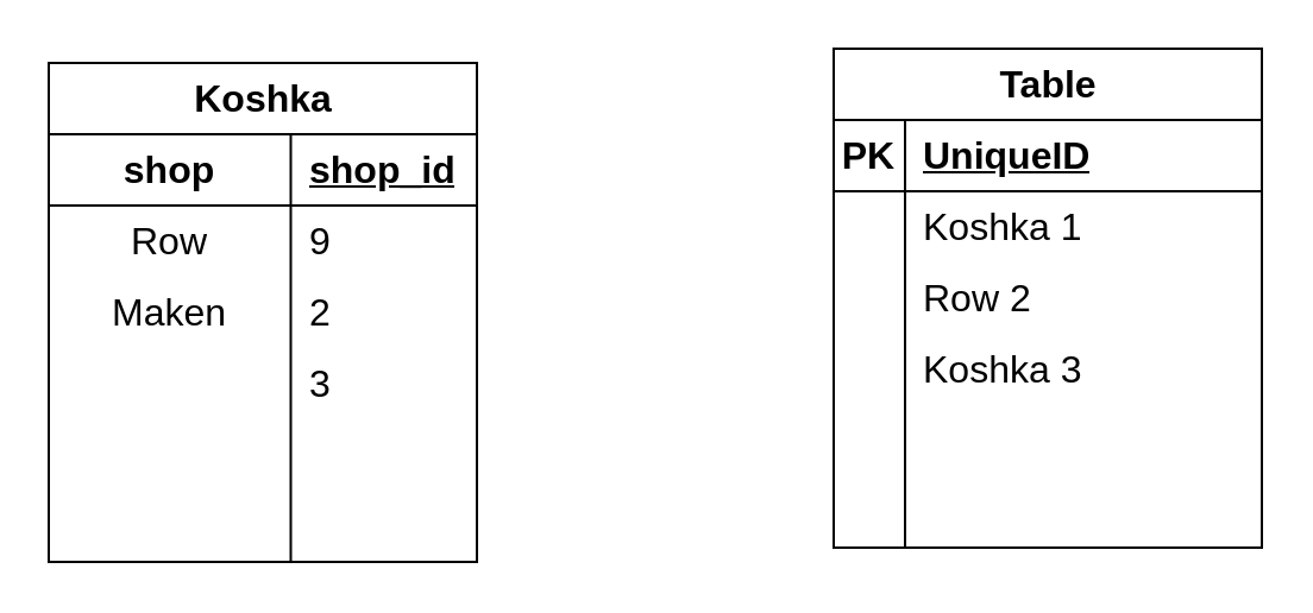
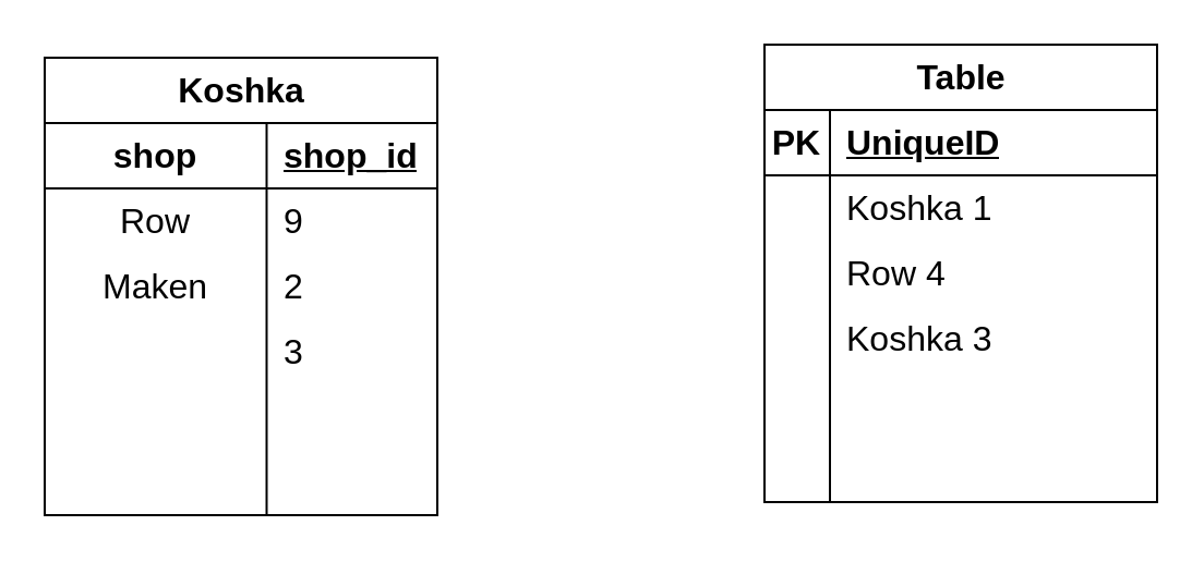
  <mxCell id="0" />
  <mxCell id="1" parent="0" />
  <mxCell id="2" value="Koshka" style="shape=table;startSize=30;container=1;collapsible=1;childLayout=tableLayout;fixedRows=1;rowLines=0;fontStyle=1;align=center;resizeLast=1;html=1;fontSize=16;" vertex="1" parent="1"><mxGeometry x="20" y="26" width="180" height="210" as="geometry" /></mxCell>
  <mxCell id="3" value="" style="shape=tableRow;horizontal=0;startSize=0;swimlaneHead=0;swimlaneBody=0;fillColor=none;collapsible=0;dropTarget=0;points=[[0,0.5],[1,0.5]];portConstraint=eastwest;top=0;left=0;right=0;bottom=1;fontSize=16;" vertex="1" parent="2"><mxGeometry y="30" width="180" height="30" as="geometry" /></mxCell>
  <mxCell id="4" value="shop" style="shape=partialRectangle;connectable=0;fillColor=none;top=0;left=0;bottom=0;right=0;fontStyle=1;overflow=hidden;whiteSpace=wrap;html=1;fontSize=16;" vertex="1" parent="3"><mxGeometry width="101.75" height="30" as="geometry"><mxRectangle width="101.75" height="30" as="alternateBounds" /></mxGeometry></mxCell>
  <mxCell id="5" value="shop_id" style="shape=partialRectangle;connectable=0;fillColor=none;top=0;left=0;bottom=0;right=0;align=left;spacingLeft=6;fontStyle=5;overflow=hidden;whiteSpace=wrap;html=1;fontSize=16;" vertex="1" parent="3"><mxGeometry x="101.75" width="78.25" height="30" as="geometry"><mxRectangle width="78.25" height="30" as="alternateBounds" /></mxGeometry></mxCell>
  <mxCell id="6" value="" style="shape=tableRow;horizontal=0;startSize=0;swimlaneHead=0;swimlaneBody=0;fillColor=none;collapsible=0;dropTarget=0;points=[[0,0.5],[1,0.5]];portConstraint=eastwest;top=0;left=0;right=0;bottom=0;fontSize=16;" vertex="1" parent="2"><mxGeometry y="60" width="180" height="30" as="geometry" /></mxCell>
  <mxCell id="7" value="Row" style="shape=partialRectangle;connectable=0;fillColor=none;top=0;left=0;bottom=0;right=0;editable=1;overflow=hidden;whiteSpace=wrap;html=1;fontSize=16;" vertex="1" parent="6"><mxGeometry width="101.75" height="30" as="geometry"><mxRectangle width="101.75" height="30" as="alternateBounds" /></mxGeometry></mxCell>
  <mxCell id="8" value="9" style="shape=partialRectangle;connectable=0;fillColor=none;top=0;left=0;bottom=0;right=0;align=left;spacingLeft=6;overflow=hidden;whiteSpace=wrap;html=1;fontSize=16;" vertex="1" parent="6"><mxGeometry x="101.75" width="78.25" height="30" as="geometry"><mxRectangle width="78.25" height="30" as="alternateBounds" /></mxGeometry></mxCell>
  <mxCell id="9" value="" style="shape=tableRow;horizontal=0;startSize=0;swimlaneHead=0;swimlaneBody=0;fillColor=none;collapsible=0;dropTarget=0;points=[[0,0.5],[1,0.5]];portConstraint=eastwest;top=0;left=0;right=0;bottom=0;fontSize=16;" vertex="1" parent="2"><mxGeometry y="90" width="180" height="30" as="geometry" /></mxCell>
  <mxCell id="10" value="&lt;div&gt;Maken&lt;/div&gt;" style="shape=partialRectangle;connectable=0;fillColor=none;top=0;left=0;bottom=0;right=0;editable=1;overflow=hidden;whiteSpace=wrap;html=1;fontSize=16;" vertex="1" parent="9"><mxGeometry width="101.75" height="30" as="geometry"><mxRectangle width="101.75" height="30" as="alternateBounds" /></mxGeometry></mxCell>
  <mxCell id="11" value="2" style="shape=partialRectangle;connectable=0;fillColor=none;top=0;left=0;bottom=0;right=0;align=left;spacingLeft=6;overflow=hidden;whiteSpace=wrap;html=1;fontSize=16;" vertex="1" parent="9"><mxGeometry x="101.75" width="78.25" height="30" as="geometry"><mxRectangle width="78.25" height="30" as="alternateBounds" /></mxGeometry></mxCell>
  <mxCell id="12" value="" style="shape=tableRow;horizontal=0;startSize=0;swimlaneHead=0;swimlaneBody=0;fillColor=none;collapsible=0;dropTarget=0;points=[[0,0.5],[1,0.5]];portConstraint=eastwest;top=0;left=0;right=0;bottom=0;fontSize=16;" vertex="1" parent="2"><mxGeometry y="120" width="180" height="30" as="geometry" /></mxCell>
  <mxCell id="13" value="" style="shape=partialRectangle;connectable=0;fillColor=none;top=0;left=0;bottom=0;right=0;editable=1;overflow=hidden;whiteSpace=wrap;html=1;fontSize=16;" vertex="1" parent="12"><mxGeometry width="101.75" height="30" as="geometry"><mxRectangle width="101.75" height="30" as="alternateBounds" /></mxGeometry></mxCell>
  <mxCell id="14" value="3" style="shape=partialRectangle;connectable=0;fillColor=none;top=0;left=0;bottom=0;right=0;align=left;spacingLeft=6;overflow=hidden;whiteSpace=wrap;html=1;fontSize=16;" vertex="1" parent="12"><mxGeometry x="101.75" width="78.25" height="30" as="geometry"><mxRectangle width="78.25" height="30" as="alternateBounds" /></mxGeometry></mxCell>
  <mxCell id="15" style="shape=tableRow;horizontal=0;startSize=0;swimlaneHead=0;swimlaneBody=0;fillColor=none;collapsible=0;dropTarget=0;points=[[0,0.5],[1,0.5]];portConstraint=eastwest;top=0;left=0;right=0;bottom=0;fontSize=16;" vertex="1" parent="2"><mxGeometry y="150" width="180" height="30" as="geometry" /></mxCell>
  <mxCell id="16" style="shape=partialRectangle;connectable=0;fillColor=none;top=0;left=0;bottom=0;right=0;editable=1;overflow=hidden;whiteSpace=wrap;html=1;fontSize=16;" vertex="1" parent="15"><mxGeometry width="101.75" height="30" as="geometry"><mxRectangle width="101.75" height="30" as="alternateBounds" /></mxGeometry></mxCell>
  <mxCell id="17" style="shape=partialRectangle;connectable=0;fillColor=none;top=0;left=0;bottom=0;right=0;align=left;spacingLeft=6;overflow=hidden;whiteSpace=wrap;html=1;fontSize=16;" vertex="1" parent="15"><mxGeometry x="101.75" width="78.25" height="30" as="geometry"><mxRectangle width="78.25" height="30" as="alternateBounds" /></mxGeometry></mxCell>
  <mxCell id="18" style="shape=tableRow;horizontal=0;startSize=0;swimlaneHead=0;swimlaneBody=0;fillColor=none;collapsible=0;dropTarget=0;points=[[0,0.5],[1,0.5]];portConstraint=eastwest;top=0;left=0;right=0;bottom=0;fontSize=16;" vertex="1" parent="2"><mxGeometry y="180" width="180" height="30" as="geometry" /></mxCell>
  <mxCell id="19" style="shape=partialRectangle;connectable=0;fillColor=none;top=0;left=0;bottom=0;right=0;editable=1;overflow=hidden;whiteSpace=wrap;html=1;fontSize=16;" vertex="1" parent="18"><mxGeometry width="101.75" height="30" as="geometry"><mxRectangle width="101.75" height="30" as="alternateBounds" /></mxGeometry></mxCell>
  <mxCell id="20" style="shape=partialRectangle;connectable=0;fillColor=none;top=0;left=0;bottom=0;right=0;align=left;spacingLeft=6;overflow=hidden;whiteSpace=wrap;html=1;fontSize=16;" vertex="1" parent="18"><mxGeometry x="101.75" width="78.25" height="30" as="geometry"><mxRectangle width="78.25" height="30" as="alternateBounds" /></mxGeometry></mxCell>
  <mxCell id="21" value="Table" style="shape=table;startSize=30;container=1;collapsible=1;childLayout=tableLayout;fixedRows=1;rowLines=0;fontStyle=1;align=center;resizeLast=1;html=1;fontSize=16;" vertex="1" parent="1"><mxGeometry x="350" y="20" width="180" height="210" as="geometry" /></mxCell>
  <mxCell id="22" value="" style="shape=tableRow;horizontal=0;startSize=0;swimlaneHead=0;swimlaneBody=0;fillColor=none;collapsible=0;dropTarget=0;points=[[0,0.5],[1,0.5]];portConstraint=eastwest;top=0;left=0;right=0;bottom=1;fontSize=16;" vertex="1" parent="21"><mxGeometry y="30" width="180" height="30" as="geometry" /></mxCell>
  <mxCell id="23" value="PK" style="shape=partialRectangle;connectable=0;fillColor=none;top=0;left=0;bottom=0;right=0;fontStyle=1;overflow=hidden;whiteSpace=wrap;html=1;fontSize=16;" vertex="1" parent="22"><mxGeometry width="30" height="30" as="geometry"><mxRectangle width="30" height="30" as="alternateBounds" /></mxGeometry></mxCell>
  <mxCell id="24" value="UniqueID" style="shape=partialRectangle;connectable=0;fillColor=none;top=0;left=0;bottom=0;right=0;align=left;spacingLeft=6;fontStyle=5;overflow=hidden;whiteSpace=wrap;html=1;fontSize=16;" vertex="1" parent="22"><mxGeometry x="30" width="150" height="30" as="geometry"><mxRectangle width="150" height="30" as="alternateBounds" /></mxGeometry></mxCell>
  <mxCell id="25" value="" style="shape=tableRow;horizontal=0;startSize=0;swimlaneHead=0;swimlaneBody=0;fillColor=none;collapsible=0;dropTarget=0;points=[[0,0.5],[1,0.5]];portConstraint=eastwest;top=0;left=0;right=0;bottom=0;fontSize=16;" vertex="1" parent="21"><mxGeometry y="60" width="180" height="30" as="geometry" /></mxCell>
  <mxCell id="26" value="" style="shape=partialRectangle;connectable=0;fillColor=none;top=0;left=0;bottom=0;right=0;editable=1;overflow=hidden;whiteSpace=wrap;html=1;fontSize=16;" vertex="1" parent="25"><mxGeometry width="30" height="30" as="geometry"><mxRectangle width="30" height="30" as="alternateBounds" /></mxGeometry></mxCell>
  <mxCell id="27" value="Koshka 1" style="shape=partialRectangle;connectable=0;fillColor=none;top=0;left=0;bottom=0;right=0;align=left;spacingLeft=6;overflow=hidden;whiteSpace=wrap;html=1;fontSize=16;" vertex="1" parent="25"><mxGeometry x="30" width="150" height="30" as="geometry"><mxRectangle width="150" height="30" as="alternateBounds" /></mxGeometry></mxCell>
  <mxCell id="28" value="" style="shape=tableRow;horizontal=0;startSize=0;swimlaneHead=0;swimlaneBody=0;fillColor=none;collapsible=0;dropTarget=0;points=[[0,0.5],[1,0.5]];portConstraint=eastwest;top=0;left=0;right=0;bottom=0;fontSize=16;" vertex="1" parent="21"><mxGeometry y="90" width="180" height="30" as="geometry" /></mxCell>
  <mxCell id="29" value="" style="shape=partialRectangle;connectable=0;fillColor=none;top=0;left=0;bottom=0;right=0;editable=1;overflow=hidden;whiteSpace=wrap;html=1;fontSize=16;" vertex="1" parent="28"><mxGeometry width="30" height="30" as="geometry"><mxRectangle width="30" height="30" as="alternateBounds" /></mxGeometry></mxCell>
- <mxCell id="30" value="Row 2" style="shape=partialRectangle;connectable=0;fillColor=none;top=0;left=0;bottom=0;right=0;align=left;spacingLeft=6;overflow=hidden;whiteSpace=wrap;html=1;fontSize=16;" vertex="1" parent="28"><mxGeometry x="30" width="150" height="30" as="geometry"><mxRectangle width="150" height="30" as="alternateBounds" /></mxGeometry></mxCell>
+ <mxCell id="30" value="Row 4" style="shape=partialRectangle;connectable=0;fillColor=none;top=0;left=0;bottom=0;right=0;align=left;spacingLeft=6;overflow=hidden;whiteSpace=wrap;html=1;fontSize=16;" vertex="1" parent="28"><mxGeometry x="30" width="150" height="30" as="geometry"><mxRectangle width="150" height="30" as="alternateBounds" /></mxGeometry></mxCell>
  <mxCell id="31" value="" style="shape=tableRow;horizontal=0;startSize=0;swimlaneHead=0;swimlaneBody=0;fillColor=none;collapsible=0;dropTarget=0;points=[[0,0.5],[1,0.5]];portConstraint=eastwest;top=0;left=0;right=0;bottom=0;fontSize=16;" vertex="1" parent="21"><mxGeometry y="120" width="180" height="30" as="geometry" /></mxCell>
  <mxCell id="32" value="" style="shape=partialRectangle;connectable=0;fillColor=none;top=0;left=0;bottom=0;right=0;editable=1;overflow=hidden;whiteSpace=wrap;html=1;fontSize=16;" vertex="1" parent="31"><mxGeometry width="30" height="30" as="geometry"><mxRectangle width="30" height="30" as="alternateBounds" /></mxGeometry></mxCell>
  <mxCell id="33" value="Koshka 3" style="shape=partialRectangle;connectable=0;fillColor=none;top=0;left=0;bottom=0;right=0;align=left;spacingLeft=6;overflow=hidden;whiteSpace=wrap;html=1;fontSize=16;" vertex="1" parent="31"><mxGeometry x="30" width="150" height="30" as="geometry"><mxRectangle width="150" height="30" as="alternateBounds" /></mxGeometry></mxCell>
  <mxCell id="34" style="shape=tableRow;horizontal=0;startSize=0;swimlaneHead=0;swimlaneBody=0;fillColor=none;collapsible=0;dropTarget=0;points=[[0,0.5],[1,0.5]];portConstraint=eastwest;top=0;left=0;right=0;bottom=0;fontSize=16;" vertex="1" parent="21"><mxGeometry y="150" width="180" height="30" as="geometry" /></mxCell>
  <mxCell id="35" style="shape=partialRectangle;connectable=0;fillColor=none;top=0;left=0;bottom=0;right=0;editable=1;overflow=hidden;whiteSpace=wrap;html=1;fontSize=16;" vertex="1" parent="34"><mxGeometry width="30" height="30" as="geometry"><mxRectangle width="30" height="30" as="alternateBounds" /></mxGeometry></mxCell>
  <mxCell id="36" style="shape=partialRectangle;connectable=0;fillColor=none;top=0;left=0;bottom=0;right=0;align=left;spacingLeft=6;overflow=hidden;whiteSpace=wrap;html=1;fontSize=16;" vertex="1" parent="34"><mxGeometry x="30" width="150" height="30" as="geometry"><mxRectangle width="150" height="30" as="alternateBounds" /></mxGeometry></mxCell>
  <mxCell id="37" style="shape=tableRow;horizontal=0;startSize=0;swimlaneHead=0;swimlaneBody=0;fillColor=none;collapsible=0;dropTarget=0;points=[[0,0.5],[1,0.5]];portConstraint=eastwest;top=0;left=0;right=0;bottom=0;fontSize=16;" vertex="1" parent="21"><mxGeometry y="180" width="180" height="30" as="geometry" /></mxCell>
  <mxCell id="38" style="shape=partialRectangle;connectable=0;fillColor=none;top=0;left=0;bottom=0;right=0;editable=1;overflow=hidden;whiteSpace=wrap;html=1;fontSize=16;" vertex="1" parent="37"><mxGeometry width="30" height="30" as="geometry"><mxRectangle width="30" height="30" as="alternateBounds" /></mxGeometry></mxCell>
  <mxCell id="39" style="shape=partialRectangle;connectable=0;fillColor=none;top=0;left=0;bottom=0;right=0;align=left;spacingLeft=6;overflow=hidden;whiteSpace=wrap;html=1;fontSize=16;" vertex="1" parent="37"><mxGeometry x="30" width="150" height="30" as="geometry"><mxRectangle width="150" height="30" as="alternateBounds" /></mxGeometry></mxCell>
